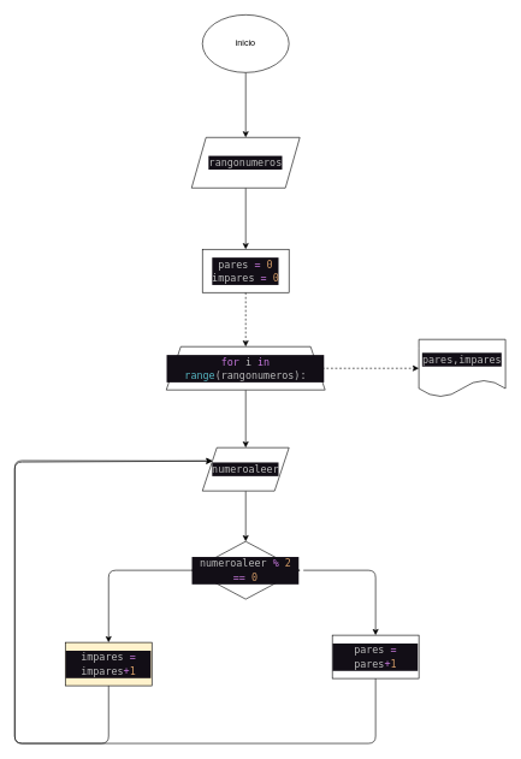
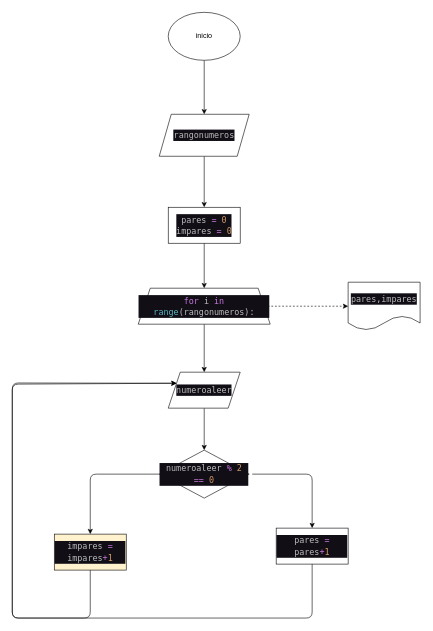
  <mxCell id="0" />
  <mxCell id="1" parent="0" />
  <mxCell id="2" value="" style="edgeStyle=none;html=1;" edge="1" parent="1" source="3" target="5"><mxGeometry relative="1" as="geometry" /></mxCell>
  <mxCell id="3" value="inicio" style="ellipse;whiteSpace=wrap;html=1;" vertex="1" parent="1"><mxGeometry x="280" y="20" width="120" height="80" as="geometry" /></mxCell>
  <mxCell id="4" value="" style="edgeStyle=none;html=1;" edge="1" parent="1" source="5" target="7"><mxGeometry relative="1" as="geometry" /></mxCell>
  <mxCell id="5" value="&lt;div style=&quot;color: rgb(187, 187, 187); background-color: rgb(18, 14, 22); font-family: &amp;quot;Droid Sans Mono&amp;quot;, &amp;quot;monospace&amp;quot;, monospace; font-size: 14px; line-height: 19px;&quot;&gt;rangonumeros&lt;/div&gt;" style="shape=parallelogram;perimeter=parallelogramPerimeter;whiteSpace=wrap;html=1;fixedSize=1;" vertex="1" parent="1"><mxGeometry x="265" y="190" width="150" height="70" as="geometry" /></mxCell>
- <mxCell id="6" value="" style="edgeStyle=none;html=1;dashed=1;" edge="1" parent="1" source="7" target="10"><mxGeometry relative="1" as="geometry" /></mxCell>
+ <mxCell id="6" value="" style="edgeStyle=none;html=1;" edge="1" parent="1" source="7" target="10"><mxGeometry relative="1" as="geometry" /></mxCell>
  <mxCell id="7" value="&lt;div style=&quot;color: rgb(187, 187, 187); background-color: rgb(18, 14, 22); font-family: &amp;quot;Droid Sans Mono&amp;quot;, &amp;quot;monospace&amp;quot;, monospace; font-size: 14px; line-height: 19px;&quot;&gt;&lt;div&gt;pares &lt;span style=&quot;color: #c678dd;&quot;&gt;=&lt;/span&gt; &lt;span style=&quot;color: #d19a66;&quot;&gt;0&lt;/span&gt;&lt;/div&gt;&lt;div&gt;impares &lt;span style=&quot;color: #c678dd;&quot;&gt;=&lt;/span&gt; &lt;span style=&quot;color: #d19a66;&quot;&gt;0&lt;/span&gt;&lt;/div&gt;&lt;/div&gt;" style="whiteSpace=wrap;html=1;" vertex="1" parent="1"><mxGeometry x="280" y="345" width="120" height="60" as="geometry" /></mxCell>
  <mxCell id="8" value="" style="edgeStyle=none;html=1;" edge="1" parent="1" source="10" target="12"><mxGeometry relative="1" as="geometry" /></mxCell>
  <mxCell id="9" value="" style="edgeStyle=none;html=1;dashed=1;" edge="1" parent="1" source="10" target="20"><mxGeometry relative="1" as="geometry" /></mxCell>
  <mxCell id="10" value="&lt;div style=&quot;color: rgb(187, 187, 187); background-color: rgb(18, 14, 22); font-family: &amp;quot;Droid Sans Mono&amp;quot;, &amp;quot;monospace&amp;quot;, monospace; font-size: 14px; line-height: 19px;&quot;&gt;&lt;span style=&quot;color: #c678dd;&quot;&gt;for&lt;/span&gt; i &lt;span style=&quot;color: #c678dd;&quot;&gt;in&lt;/span&gt; &lt;span style=&quot;color: #56b6c2;&quot;&gt;range&lt;/span&gt;(rangonumeros):&lt;/div&gt;" style="shape=trapezoid;perimeter=trapezoidPerimeter;whiteSpace=wrap;html=1;fixedSize=1;" vertex="1" parent="1"><mxGeometry x="230" y="480" width="220" height="60" as="geometry" /></mxCell>
  <mxCell id="11" value="" style="edgeStyle=none;html=1;" edge="1" parent="1" source="12" target="15"><mxGeometry relative="1" as="geometry" /></mxCell>
  <mxCell id="12" value="&lt;div style=&quot;color: rgb(187, 187, 187); background-color: rgb(18, 14, 22); font-family: &amp;quot;Droid Sans Mono&amp;quot;, &amp;quot;monospace&amp;quot;, monospace; font-weight: normal; font-size: 14px; line-height: 19px;&quot;&gt;&lt;div&gt;&lt;span style=&quot;color: #bbbbbb;&quot;&gt;numeroaleer&lt;/span&gt;&lt;/div&gt;&lt;/div&gt;" style="shape=parallelogram;perimeter=parallelogramPerimeter;whiteSpace=wrap;html=1;fixedSize=1;" vertex="1" parent="1"><mxGeometry x="280" y="620" width="120" height="60" as="geometry" /></mxCell>
  <mxCell id="13" value="" style="edgeStyle=none;html=1;" edge="1" parent="1" target="17"><mxGeometry relative="1" as="geometry"><mxPoint x="420" y="790" as="sourcePoint" /><Array as="points"><mxPoint x="520" y="790" /></Array></mxGeometry></mxCell>
  <mxCell id="14" value="" style="edgeStyle=none;html=1;exitX=0;exitY=0.5;exitDx=0;exitDy=0;" edge="1" parent="1" source="15" target="19"><mxGeometry relative="1" as="geometry"><Array as="points"><mxPoint x="150" y="790" /></Array></mxGeometry></mxCell>
  <mxCell id="15" value="&lt;div style=&quot;color: rgb(187, 187, 187); background-color: rgb(18, 14, 22); font-family: &amp;quot;Droid Sans Mono&amp;quot;, &amp;quot;monospace&amp;quot;, monospace; font-size: 14px; line-height: 19px;&quot;&gt;numeroaleer &lt;span style=&quot;color: #c678dd;&quot;&gt;%&lt;/span&gt; &lt;span style=&quot;color: #d19a66;&quot;&gt;2&lt;/span&gt; &lt;span style=&quot;color: #c678dd;&quot;&gt;==&lt;/span&gt; &lt;span style=&quot;color: #d19a66;&quot;&gt;0&lt;/span&gt;&lt;/div&gt;" style="rhombus;whiteSpace=wrap;html=1;" vertex="1" parent="1"><mxGeometry x="265" y="750" width="150" height="80" as="geometry" /></mxCell>
  <mxCell id="16" style="edgeStyle=none;html=1;entryX=0;entryY=0.25;entryDx=0;entryDy=0;" edge="1" parent="1" source="17" target="12"><mxGeometry relative="1" as="geometry"><mxPoint x="230" y="730" as="targetPoint" /><Array as="points"><mxPoint x="520" y="1030" /><mxPoint x="20" y="1030" /><mxPoint x="20" y="640" /></Array></mxGeometry></mxCell>
  <mxCell id="17" value="&lt;div style=&quot;color: rgb(187, 187, 187); background-color: rgb(18, 14, 22); font-family: &amp;quot;Droid Sans Mono&amp;quot;, &amp;quot;monospace&amp;quot;, monospace; font-size: 14px; line-height: 19px;&quot;&gt;pares &lt;span style=&quot;color: #c678dd;&quot;&gt;=&lt;/span&gt; pares&lt;span style=&quot;color: #c678dd;&quot;&gt;+&lt;/span&gt;&lt;span style=&quot;color: #d19a66;&quot;&gt;1&lt;/span&gt;&lt;/div&gt;" style="whiteSpace=wrap;html=1;" vertex="1" parent="1"><mxGeometry x="460" y="880" width="120" height="60" as="geometry" /></mxCell>
  <mxCell id="18" style="edgeStyle=none;html=1;entryX=0;entryY=0.25;entryDx=0;entryDy=0;" edge="1" parent="1" source="19" target="12"><mxGeometry relative="1" as="geometry"><mxPoint x="190" y="700" as="targetPoint" /><Array as="points"><mxPoint x="150" y="1030" /><mxPoint x="20" y="1030" /><mxPoint x="20" y="638" /></Array></mxGeometry></mxCell>
  <mxCell id="19" value="&lt;div style=&quot;color: rgb(187, 187, 187); background-color: rgb(18, 14, 22); font-family: &amp;quot;Droid Sans Mono&amp;quot;, &amp;quot;monospace&amp;quot;, monospace; font-size: 14px; line-height: 19px;&quot;&gt;impares &lt;span style=&quot;color: #c678dd;&quot;&gt;=&lt;/span&gt; impares&lt;span style=&quot;color: #c678dd;&quot;&gt;+&lt;/span&gt;&lt;span style=&quot;color: #d19a66;&quot;&gt;1&lt;/span&gt;&lt;/div&gt;" style="whiteSpace=wrap;html=1;fillColor=#fff2cc;" vertex="1" parent="1"><mxGeometry x="90" y="890" width="120" height="60" as="geometry" /></mxCell>
  <mxCell id="20" value="&lt;div style=&quot;color: rgb(187, 187, 187); background-color: rgb(18, 14, 22); font-family: &amp;quot;Droid Sans Mono&amp;quot;, &amp;quot;monospace&amp;quot;, monospace; font-size: 14px; line-height: 19px;&quot;&gt;pares,&lt;span style=&quot;&quot;&gt;impares&lt;/span&gt;&lt;/div&gt;" style="shape=document;whiteSpace=wrap;html=1;boundedLbl=1;" vertex="1" parent="1"><mxGeometry x="580" y="470" width="120" height="80" as="geometry" /></mxCell>
